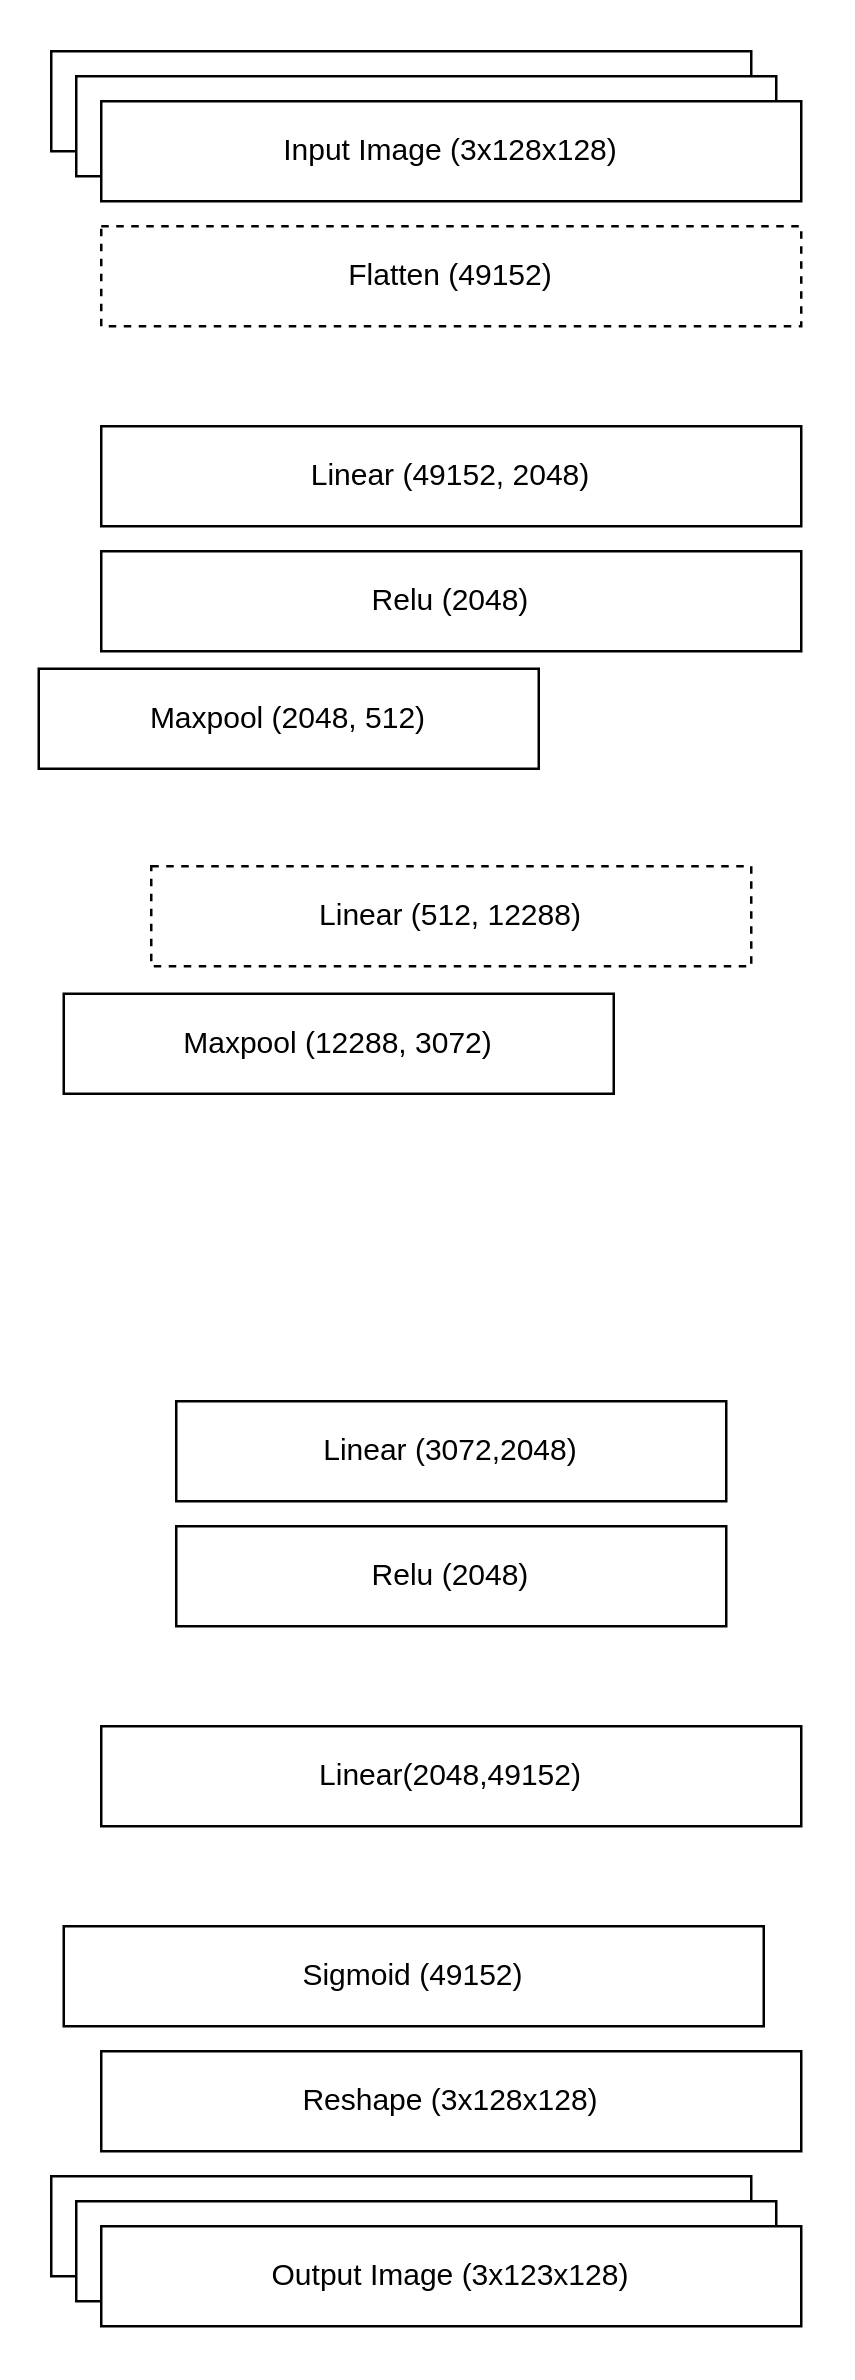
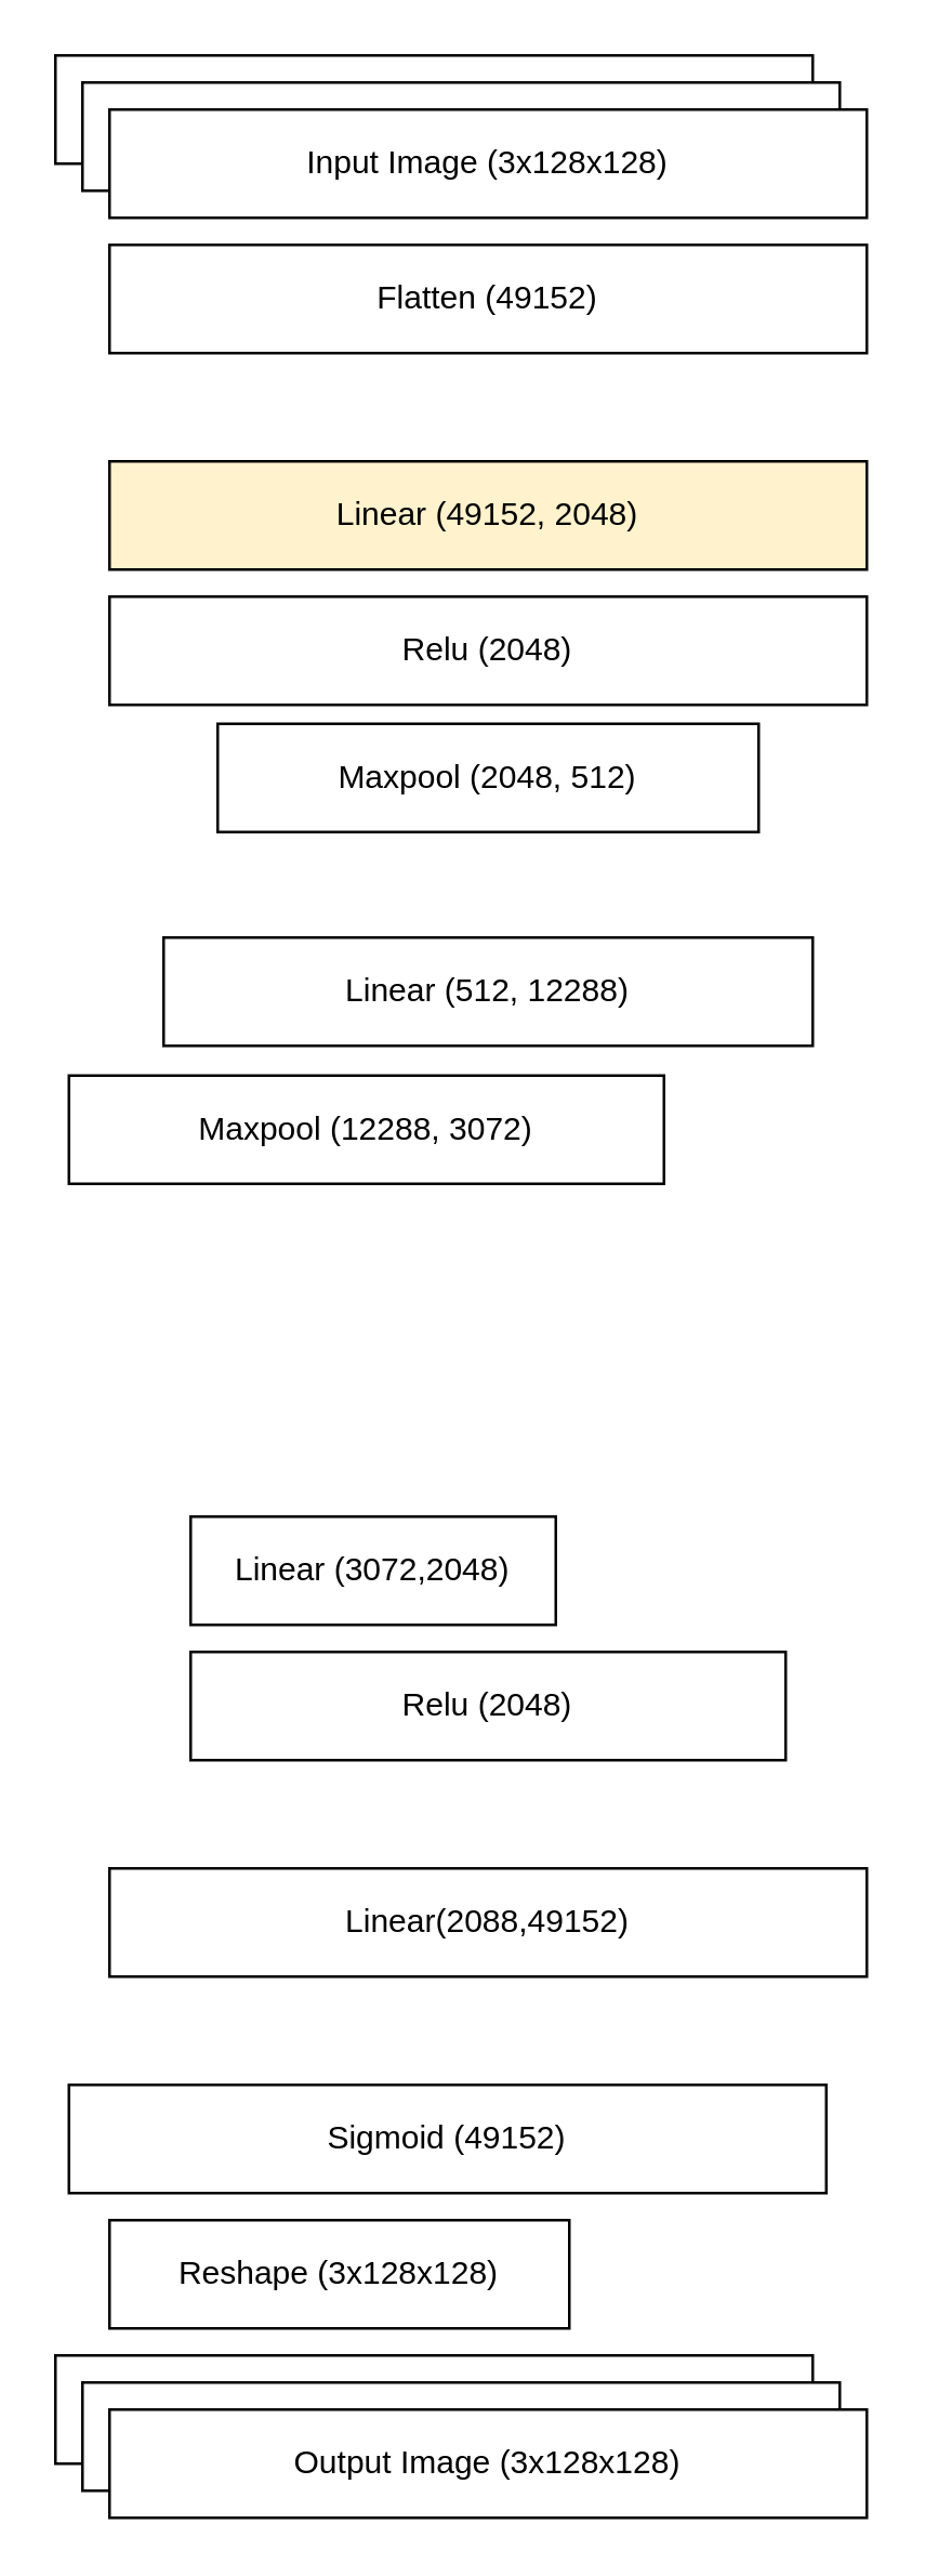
  <mxCell id="0" />
  <mxCell id="1" parent="0" />
  <mxCell id="2" value="" style="rounded=0;whiteSpace=wrap;html=1;" vertex="1" parent="1"><mxGeometry x="20" y="20" width="280" height="40" as="geometry" /></mxCell>
  <mxCell id="3" value="" style="rounded=0;whiteSpace=wrap;html=1;" vertex="1" parent="1"><mxGeometry x="30" y="30" width="280" height="40" as="geometry" /></mxCell>
  <mxCell id="4" value="Input Image (3x128x128)" style="rounded=0;whiteSpace=wrap;html=1;" vertex="1" parent="1"><mxGeometry x="40" y="40" width="280" height="40" as="geometry" /></mxCell>
- <mxCell id="5" value="Flatten (49152)" style="rounded=0;whiteSpace=wrap;html=1;dashed=1;" vertex="1" parent="1"><mxGeometry x="40" y="90" width="280" height="40" as="geometry" /></mxCell>
- <mxCell id="6" value="Linear (49152, 2048)" style="rounded=0;whiteSpace=wrap;html=1;" vertex="1" parent="1"><mxGeometry x="40" y="170" width="280" height="40" as="geometry" /></mxCell>
- <mxCell id="7" value="Maxpool (2048, 512)" style="rounded=0;whiteSpace=wrap;html=1;" vertex="1" parent="1"><mxGeometry x="15" y="267" width="200" height="40" as="geometry" /></mxCell>
- <mxCell id="8" value="Linear (512, 12288)" style="rounded=0;whiteSpace=wrap;html=1;dashed=1;" vertex="1" parent="1"><mxGeometry x="60" y="346" width="240" height="40" as="geometry" /></mxCell>
+ <mxCell id="5" value="Flatten (49152)" style="rounded=0;whiteSpace=wrap;html=1;" vertex="1" parent="1"><mxGeometry x="40" y="90" width="280" height="40" as="geometry" /></mxCell>
+ <mxCell id="6" value="Linear (49152, 2048)" style="rounded=0;whiteSpace=wrap;html=1;fillColor=#fff2cc;" vertex="1" parent="1"><mxGeometry x="40" y="170" width="280" height="40" as="geometry" /></mxCell>
+ <mxCell id="7" value="Maxpool (2048, 512)" style="rounded=0;whiteSpace=wrap;html=1;" vertex="1" parent="1"><mxGeometry x="80" y="267" width="200" height="40" as="geometry" /></mxCell>
+ <mxCell id="8" value="Linear (512, 12288)" style="rounded=0;whiteSpace=wrap;html=1;" vertex="1" parent="1"><mxGeometry x="60" y="346" width="240" height="40" as="geometry" /></mxCell>
  <mxCell id="9" value="Maxpool (12288, 3072)" style="rounded=0;whiteSpace=wrap;html=1;" vertex="1" parent="1"><mxGeometry x="25" y="397" width="220" height="40" as="geometry" /></mxCell>
  <mxCell id="10" value="Relu (2048)" style="rounded=0;whiteSpace=wrap;html=1;" vertex="1" parent="1"><mxGeometry x="40" y="220" width="280" height="40" as="geometry" /></mxCell>
- <mxCell id="11" value="Linear (3072,2048)" style="rounded=0;whiteSpace=wrap;html=1;" vertex="1" parent="1"><mxGeometry x="70" y="560" width="220" height="40" as="geometry" /></mxCell>
+ <mxCell id="11" value="Linear (3072,2048)" style="rounded=0;whiteSpace=wrap;html=1;" vertex="1" parent="1"><mxGeometry x="70" y="560" width="135" height="40" as="geometry" /></mxCell>
  <mxCell id="12" value="Relu (2048)" style="rounded=0;whiteSpace=wrap;html=1;" vertex="1" parent="1"><mxGeometry x="70" y="610" width="220" height="40" as="geometry" /></mxCell>
- <mxCell id="13" value="Linear(2048,49152)" style="rounded=0;whiteSpace=wrap;html=1;" vertex="1" parent="1"><mxGeometry x="40" y="690" width="280" height="40" as="geometry" /></mxCell>
+ <mxCell id="13" value="Linear(2088,49152)" style="rounded=0;whiteSpace=wrap;html=1;" vertex="1" parent="1"><mxGeometry x="40" y="690" width="280" height="40" as="geometry" /></mxCell>
  <mxCell id="14" value="Sigmoid (49152)" style="rounded=0;whiteSpace=wrap;html=1;" vertex="1" parent="1"><mxGeometry x="25" y="770" width="280" height="40" as="geometry" /></mxCell>
- <mxCell id="15" value="Reshape (3x128x128)" style="rounded=0;whiteSpace=wrap;html=1;" vertex="1" parent="1"><mxGeometry x="40" y="820" width="280" height="40" as="geometry" /></mxCell>
+ <mxCell id="15" value="Reshape (3x128x128)" style="rounded=0;whiteSpace=wrap;html=1;" vertex="1" parent="1"><mxGeometry x="40" y="820" width="170" height="40" as="geometry" /></mxCell>
  <mxCell id="16" value="" style="rounded=0;whiteSpace=wrap;html=1;" vertex="1" parent="1"><mxGeometry x="20" y="870" width="280" height="40" as="geometry" /></mxCell>
  <mxCell id="17" value="" style="rounded=0;whiteSpace=wrap;html=1;" vertex="1" parent="1"><mxGeometry x="30" y="880" width="280" height="40" as="geometry" /></mxCell>
- <mxCell id="18" value="Output Image (3x123x128)" style="rounded=0;whiteSpace=wrap;html=1;" vertex="1" parent="1"><mxGeometry x="40" y="890" width="280" height="40" as="geometry" /></mxCell>
+ <mxCell id="18" value="Output Image (3x128x128)" style="rounded=0;whiteSpace=wrap;html=1;" vertex="1" parent="1"><mxGeometry x="40" y="890" width="280" height="40" as="geometry" /></mxCell>
